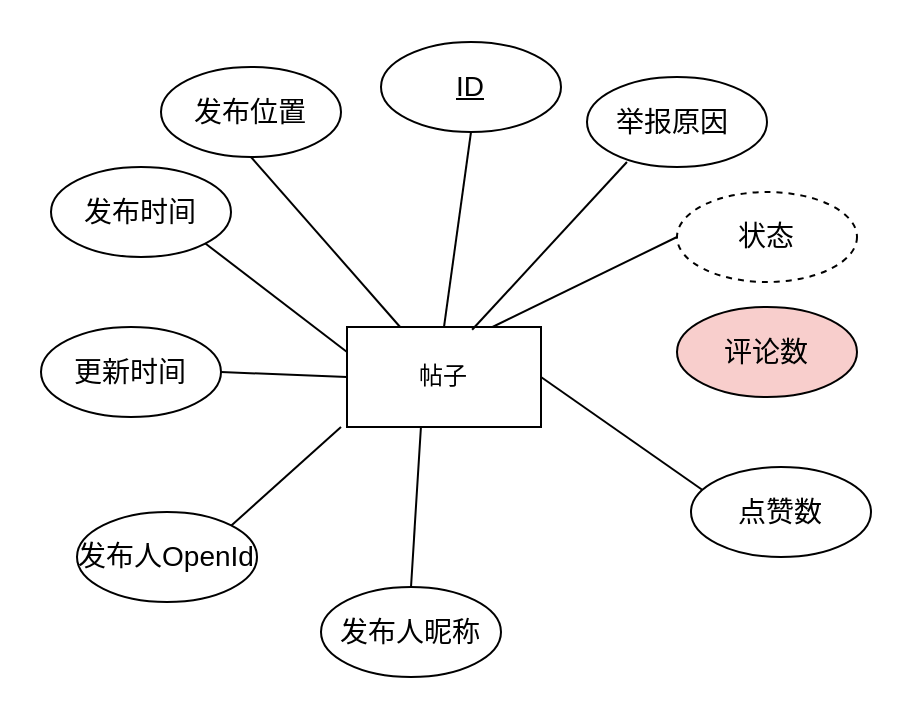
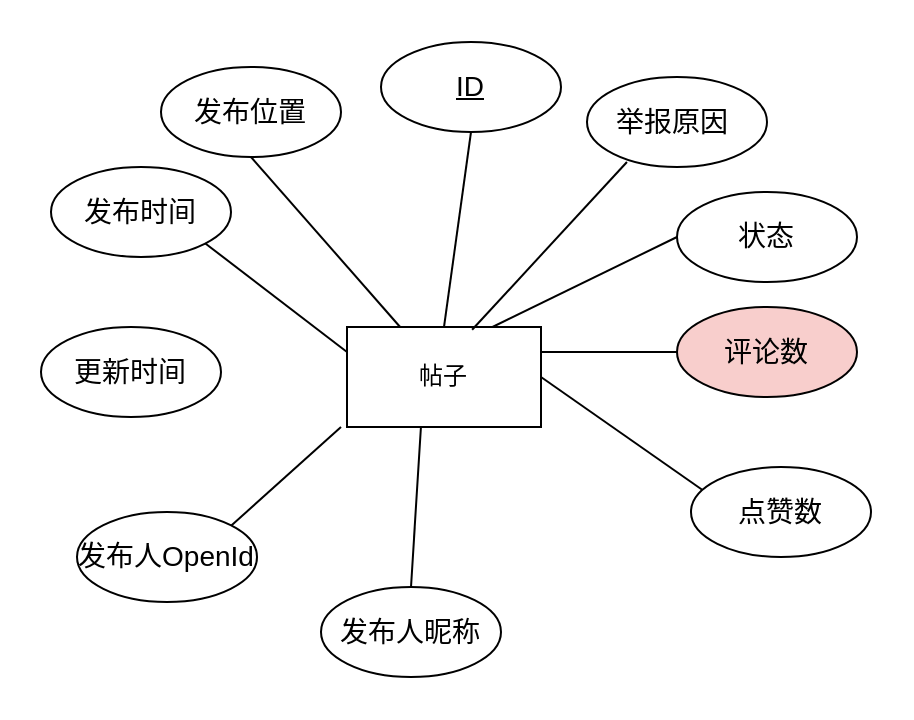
  <mxCell id="0" />
  <mxCell id="1" parent="0" />
  <mxCell id="2" value="&lt;font style=&quot;font-size: 14px&quot;&gt;发布时间&lt;/font&gt;" style="ellipse;whiteSpace=wrap;html=1;" parent="1" vertex="1"><mxGeometry x="25" y="83" width="90" height="45" as="geometry" /></mxCell>
  <mxCell id="3" value="帖子" style="rounded=0;whiteSpace=wrap;html=1;" parent="1" vertex="1"><mxGeometry x="173" y="163" width="97" height="50" as="geometry" /></mxCell>
  <mxCell id="4" value="&lt;font style=&quot;font-size: 14px&quot;&gt;更新时间&lt;/font&gt;" style="ellipse;whiteSpace=wrap;html=1;" parent="1" vertex="1"><mxGeometry x="20" y="163" width="90" height="45" as="geometry" /></mxCell>
  <mxCell id="5" value="&lt;font style=&quot;font-size: 14px&quot;&gt;发布人OpenId&lt;/font&gt;" style="ellipse;whiteSpace=wrap;html=1;" parent="1" vertex="1"><mxGeometry x="38" y="255.5" width="90" height="45" as="geometry" /></mxCell>
  <mxCell id="6" value="&lt;font style=&quot;font-size: 14px&quot;&gt;发布人昵称&lt;/font&gt;" style="ellipse;whiteSpace=wrap;html=1;" parent="1" vertex="1"><mxGeometry x="160" y="293" width="90" height="45" as="geometry" /></mxCell>
  <mxCell id="7" value="&lt;font style=&quot;font-size: 14px&quot;&gt;点赞数&lt;/font&gt;" style="ellipse;whiteSpace=wrap;html=1;" parent="1" vertex="1"><mxGeometry x="345" y="233" width="90" height="45" as="geometry" /></mxCell>
  <mxCell id="8" value="&lt;font style=&quot;font-size: 14px&quot;&gt;评论数&lt;/font&gt;" style="ellipse;whiteSpace=wrap;html=1;fillColor=#f8cecc;" parent="1" vertex="1"><mxGeometry x="338" y="153" width="90" height="45" as="geometry" /></mxCell>
- <mxCell id="9" value="&lt;font style=&quot;font-size: 14px&quot;&gt;状态&lt;/font&gt;" style="ellipse;whiteSpace=wrap;html=1;dashed=1;" parent="1" vertex="1"><mxGeometry x="338" y="95.5" width="90" height="45" as="geometry" /></mxCell>
+ <mxCell id="9" value="&lt;font style=&quot;font-size: 14px&quot;&gt;状态&lt;/font&gt;" style="ellipse;whiteSpace=wrap;html=1;" parent="1" vertex="1"><mxGeometry x="338" y="95.5" width="90" height="45" as="geometry" /></mxCell>
  <mxCell id="10" value="&lt;font style=&quot;font-size: 14px&quot;&gt;举报原因&amp;nbsp;&lt;/font&gt;" style="ellipse;whiteSpace=wrap;html=1;" parent="1" vertex="1"><mxGeometry x="293" y="38" width="90" height="45" as="geometry" /></mxCell>
  <mxCell id="11" value="&lt;font style=&quot;font-size: 14px&quot;&gt;发布位置&lt;/font&gt;" style="ellipse;whiteSpace=wrap;html=1;" parent="1" vertex="1"><mxGeometry x="80" y="33" width="90" height="45" as="geometry" /></mxCell>
  <mxCell id="12" value="" style="endArrow=none;html=1;entryX=1;entryY=1;entryDx=0;entryDy=0;exitX=0;exitY=0.25;exitDx=0;exitDy=0;" parent="1" source="3" target="2" edge="1"><mxGeometry width="50" height="50" relative="1" as="geometry"><mxPoint x="-10" y="413" as="sourcePoint" /><mxPoint x="40" y="363" as="targetPoint" /></mxGeometry></mxCell>
- <mxCell id="13" value="" style="endArrow=none;html=1;exitX=1;exitY=0.5;exitDx=0;exitDy=0;entryX=0;entryY=0.5;entryDx=0;entryDy=0;" parent="1" source="4" target="3" edge="1"><mxGeometry width="50" height="50" relative="1" as="geometry"><mxPoint x="-10" y="413" as="sourcePoint" /><mxPoint x="170" y="193" as="targetPoint" /></mxGeometry></mxCell>
  <mxCell id="14" value="" style="endArrow=none;html=1;exitX=1;exitY=0;exitDx=0;exitDy=0;" parent="1" source="5" edge="1"><mxGeometry width="50" height="50" relative="1" as="geometry"><mxPoint x="0" y="423" as="sourcePoint" /><mxPoint x="170" y="213" as="targetPoint" /></mxGeometry></mxCell>
  <mxCell id="15" value="" style="endArrow=none;html=1;entryX=0.381;entryY=1;entryDx=0;entryDy=0;entryPerimeter=0;exitX=0.5;exitY=0;exitDx=0;exitDy=0;" parent="1" source="6" target="3" edge="1"><mxGeometry width="50" height="50" relative="1" as="geometry"><mxPoint x="10" y="433" as="sourcePoint" /><mxPoint x="60" y="383" as="targetPoint" /></mxGeometry></mxCell>
  <mxCell id="16" value="" style="endArrow=none;html=1;entryX=1;entryY=0.5;entryDx=0;entryDy=0;exitX=0.062;exitY=0.253;exitDx=0;exitDy=0;exitPerimeter=0;" parent="1" source="7" target="3" edge="1"><mxGeometry width="50" height="50" relative="1" as="geometry"><mxPoint x="30" y="453" as="sourcePoint" /><mxPoint x="80" y="403" as="targetPoint" /></mxGeometry></mxCell>
+ <mxCell id="17" value="" style="endArrow=none;html=1;entryX=1;entryY=0.25;entryDx=0;entryDy=0;exitX=0;exitY=0.5;exitDx=0;exitDy=0;" parent="1" source="8" target="3" edge="1"><mxGeometry width="50" height="50" relative="1" as="geometry"><mxPoint x="40" y="463" as="sourcePoint" /><mxPoint x="90" y="413" as="targetPoint" /></mxGeometry></mxCell>
  <mxCell id="18" value="" style="endArrow=none;html=1;entryX=0;entryY=0.5;entryDx=0;entryDy=0;exitX=0.75;exitY=0;exitDx=0;exitDy=0;" parent="1" source="3" target="9" edge="1"><mxGeometry width="50" height="50" relative="1" as="geometry"><mxPoint x="50" y="473" as="sourcePoint" /><mxPoint x="100" y="423" as="targetPoint" /></mxGeometry></mxCell>
  <mxCell id="19" value="" style="endArrow=none;html=1;entryX=0.222;entryY=0.944;entryDx=0;entryDy=0;entryPerimeter=0;exitX=0.645;exitY=0.028;exitDx=0;exitDy=0;exitPerimeter=0;" parent="1" source="3" target="10" edge="1"><mxGeometry width="50" height="50" relative="1" as="geometry"><mxPoint x="60" y="483" as="sourcePoint" /><mxPoint x="110" y="433" as="targetPoint" /></mxGeometry></mxCell>
  <mxCell id="20" value="" style="endArrow=none;html=1;entryX=0.5;entryY=1;entryDx=0;entryDy=0;" parent="1" source="3" target="11" edge="1"><mxGeometry width="50" height="50" relative="1" as="geometry"><mxPoint x="70" y="493" as="sourcePoint" /><mxPoint x="120" y="443" as="targetPoint" /></mxGeometry></mxCell>
  <mxCell id="21" value="&lt;font style=&quot;font-size: 14px&quot;&gt;&lt;u&gt;ID&lt;/u&gt;&lt;/font&gt;" style="ellipse;whiteSpace=wrap;html=1;" vertex="1" parent="1"><mxGeometry x="190" y="20.5" width="90" height="45" as="geometry" /></mxCell>
  <mxCell id="22" value="" style="endArrow=none;html=1;entryX=0.5;entryY=1;entryDx=0;entryDy=0;exitX=0.5;exitY=0;exitDx=0;exitDy=0;" edge="1" parent="1" source="3" target="21"><mxGeometry width="50" height="50" relative="1" as="geometry"><mxPoint x="246" y="174" as="sourcePoint" /><mxPoint x="330" y="73" as="targetPoint" /></mxGeometry></mxCell>
